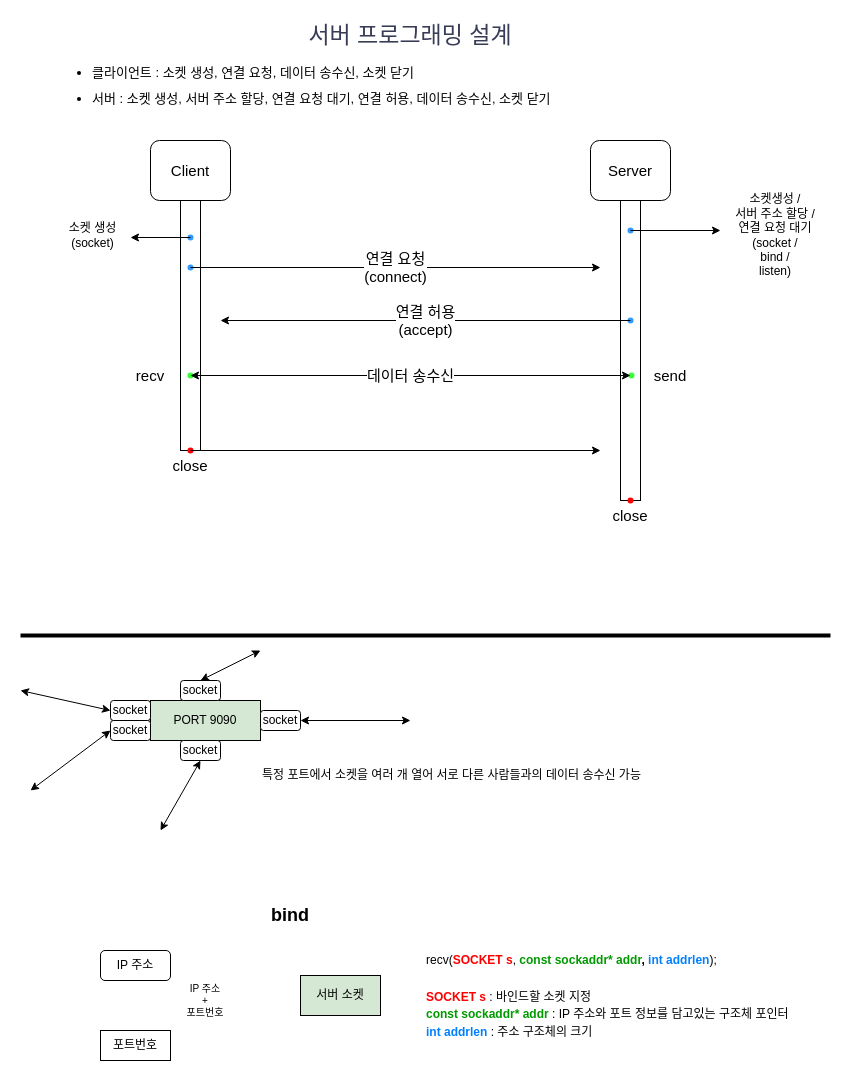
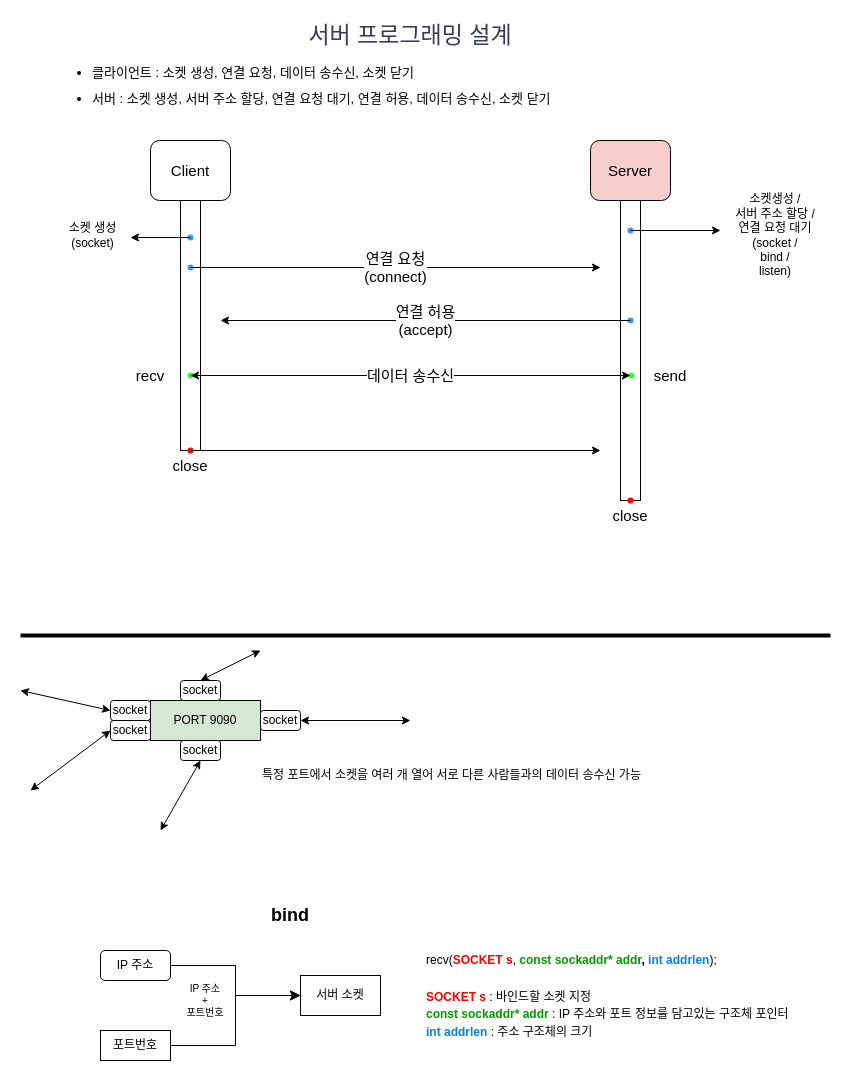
  <mxCell id="0" />
  <mxCell id="1" parent="0" />
  <mxCell id="2" value="&lt;font style=&quot;font-size: 23px;&quot;&gt;서버 프로그래밍 설계&lt;/font&gt;" style="text;strokeColor=none;align=center;fillColor=none;html=1;verticalAlign=middle;whiteSpace=wrap;rounded=0;labelBackgroundColor=none;fontColor=#393C56;fontSize=23;" parent="1" vertex="1"><mxGeometry x="250" y="20" width="320" height="30" as="geometry" /></mxCell>
  <mxCell id="3" value="" style="group;fontSize=15;" vertex="1" connectable="0" parent="1"><mxGeometry x="570" y="83" width="260" height="480" as="geometry" /></mxCell>
- <mxCell id="4" value="Server" style="rounded=1;whiteSpace=wrap;html=1;fontSize=15;" vertex="1" parent="3"><mxGeometry x="20" y="57" width="80" height="60" as="geometry" /></mxCell>
+ <mxCell id="4" value="Server" style="rounded=1;whiteSpace=wrap;html=1;fontSize=15;fillColor=#f8cecc;" vertex="1" parent="3"><mxGeometry x="20" y="57" width="80" height="60" as="geometry" /></mxCell>
  <mxCell id="5" value="" style="rounded=0;whiteSpace=wrap;html=1;fontSize=15;" vertex="1" parent="3"><mxGeometry x="50" y="117" width="20" height="300" as="geometry" /></mxCell>
  <mxCell id="6" value="" style="shape=waypoint;sketch=0;fillStyle=solid;size=6;pointerEvents=1;points=[];fillColor=#007FFF;resizable=0;rotatable=0;perimeter=centerPerimeter;snapToPoint=1;strokeColor=#3399FF;fontSize=15;" vertex="1" parent="3"><mxGeometry x="50" y="137" width="20" height="20" as="geometry" /></mxCell>
  <mxCell id="7" value="" style="shape=waypoint;sketch=0;fillStyle=solid;size=6;pointerEvents=1;points=[];fillColor=none;resizable=0;rotatable=0;perimeter=centerPerimeter;snapToPoint=1;strokeColor=#3399FF;fontSize=15;" vertex="1" parent="3"><mxGeometry x="50" y="227" width="20" height="20" as="geometry" /></mxCell>
  <mxCell id="8" value="" style="shape=waypoint;sketch=0;fillStyle=solid;size=6;pointerEvents=1;points=[];fillColor=none;resizable=0;rotatable=0;perimeter=centerPerimeter;snapToPoint=1;strokeColor=#33FF33;fontSize=15;" vertex="1" parent="3"><mxGeometry x="51" y="282" width="20" height="20" as="geometry" /></mxCell>
  <mxCell id="9" value="send" style="text;html=1;align=center;verticalAlign=middle;whiteSpace=wrap;rounded=0;fontSize=15;" vertex="1" parent="3"><mxGeometry x="70" y="277" width="60" height="30" as="geometry" /></mxCell>
  <mxCell id="10" value="" style="shape=waypoint;sketch=0;fillStyle=solid;size=6;pointerEvents=1;points=[];fillColor=none;resizable=0;rotatable=0;perimeter=centerPerimeter;snapToPoint=1;strokeColor=#FF0000;fontSize=15;" vertex="1" parent="3"><mxGeometry x="50" y="407" width="20" height="20" as="geometry" /></mxCell>
  <mxCell id="11" value="close" style="text;html=1;align=center;verticalAlign=middle;whiteSpace=wrap;rounded=0;fontSize=15;" vertex="1" parent="3"><mxGeometry x="30" y="417" width="60" height="30" as="geometry" /></mxCell>
  <mxCell id="12" value="Client" style="rounded=1;whiteSpace=wrap;html=1;fontSize=15;" vertex="1" parent="3"><mxGeometry x="-420" y="57" width="80" height="60" as="geometry" /></mxCell>
  <mxCell id="13" value="" style="rounded=0;whiteSpace=wrap;html=1;gradientColor=none;fontSize=15;" vertex="1" parent="3"><mxGeometry x="-390" y="117" width="20" height="250" as="geometry" /></mxCell>
  <mxCell id="14" value="" style="shape=waypoint;sketch=0;fillStyle=solid;size=6;pointerEvents=1;points=[];fillColor=none;resizable=0;rotatable=0;perimeter=centerPerimeter;snapToPoint=1;strokeColor=#3399FF;fontSize=15;" vertex="1" parent="3"><mxGeometry x="-390" y="174" width="20" height="20" as="geometry" /></mxCell>
  <mxCell id="15" value="" style="shape=waypoint;sketch=0;fillStyle=solid;size=6;pointerEvents=1;points=[];fillColor=none;resizable=0;rotatable=0;perimeter=centerPerimeter;snapToPoint=1;strokeColor=#33FF33;fontSize=15;" vertex="1" parent="3"><mxGeometry x="-390" y="282" width="20" height="20" as="geometry" /></mxCell>
  <mxCell id="16" value="recv" style="text;html=1;align=center;verticalAlign=middle;whiteSpace=wrap;rounded=0;fontSize=15;" vertex="1" parent="3"><mxGeometry x="-450" y="277" width="60" height="30" as="geometry" /></mxCell>
  <mxCell id="17" value="" style="shape=waypoint;sketch=0;fillStyle=solid;size=6;pointerEvents=1;points=[];fillColor=none;resizable=0;rotatable=0;perimeter=centerPerimeter;snapToPoint=1;strokeColor=#FF0000;fontSize=15;" vertex="1" parent="3"><mxGeometry x="-390" y="357" width="20" height="20" as="geometry" /></mxCell>
  <mxCell id="18" value="close" style="text;html=1;align=center;verticalAlign=middle;whiteSpace=wrap;rounded=0;fontSize=15;" vertex="1" parent="3"><mxGeometry x="-410" y="367" width="60" height="30" as="geometry" /></mxCell>
  <mxCell id="19" value="" style="shape=waypoint;sketch=0;fillStyle=solid;size=6;pointerEvents=1;points=[];fillColor=#007FFF;resizable=0;rotatable=0;perimeter=centerPerimeter;snapToPoint=1;strokeColor=#3399FF;fontSize=15;" vertex="1" parent="3"><mxGeometry x="-390" y="144" width="20" height="20" as="geometry" /></mxCell>
  <mxCell id="20" value="&lt;div style=&quot;font-size: 15px;&quot;&gt;연결 요청&lt;br style=&quot;font-size: 15px;&quot;&gt;&lt;/div&gt;&lt;div style=&quot;font-size: 15px;&quot;&gt;(connect)&lt;/div&gt;" style="endArrow=classic;html=1;rounded=0;exitX=0.45;exitY=0.65;exitDx=0;exitDy=0;exitPerimeter=0;fontSize=15;" edge="1" parent="3"><mxGeometry width="50" height="50" relative="1" as="geometry"><mxPoint x="-380" y="184" as="sourcePoint" /><mxPoint x="30" y="184" as="targetPoint" /><mxPoint as="offset" /></mxGeometry></mxCell>
  <mxCell id="21" value="연결 허용&lt;div style=&quot;font-size: 15px;&quot;&gt;(accept)&lt;/div&gt;" style="endArrow=classic;html=1;rounded=0;exitX=0.5;exitY=0.55;exitDx=0;exitDy=0;exitPerimeter=0;fontSize=15;" edge="1" parent="3" source="7"><mxGeometry width="50" height="50" relative="1" as="geometry"><mxPoint x="30" y="237" as="sourcePoint" /><mxPoint x="-350" y="237" as="targetPoint" /></mxGeometry></mxCell>
  <mxCell id="22" value="데이터 송수신" style="endArrow=classic;startArrow=classic;html=1;rounded=0;entryX=0.6;entryY=0.45;entryDx=0;entryDy=0;entryPerimeter=0;exitX=0.45;exitY=0.5;exitDx=0;exitDy=0;exitPerimeter=0;fontSize=15;" edge="1" parent="3"><mxGeometry width="50" height="50" relative="1" as="geometry"><mxPoint x="60" y="292" as="sourcePoint" /><mxPoint x="-380" y="292" as="targetPoint" /></mxGeometry></mxCell>
  <mxCell id="23" value="" style="endArrow=classic;html=1;rounded=0;exitX=0.45;exitY=0.7;exitDx=0;exitDy=0;exitPerimeter=0;fontSize=15;" edge="1" parent="3" source="6"><mxGeometry width="50" height="50" relative="1" as="geometry"><mxPoint x="20" y="257" as="sourcePoint" /><mxPoint x="150" y="147" as="targetPoint" /></mxGeometry></mxCell>
  <mxCell id="24" value="&lt;div style=&quot;font-size: 12px;&quot;&gt;소켓생성 /&lt;/div&gt;&lt;div style=&quot;font-size: 12px;&quot;&gt;서버 주소 할당 /&lt;/div&gt;&lt;div style=&quot;font-size: 12px;&quot;&gt;연결 요청 대기&lt;/div&gt;(socket /&lt;div style=&quot;font-size: 12px;&quot;&gt;bind /&lt;/div&gt;&lt;div style=&quot;font-size: 12px;&quot;&gt;listen)&lt;/div&gt;" style="text;html=1;align=center;verticalAlign=middle;whiteSpace=wrap;rounded=0;fontSize=12;" vertex="1" parent="3"><mxGeometry x="150" y="137" width="110" height="30" as="geometry" /></mxCell>
  <mxCell id="25" value="" style="endArrow=classic;html=1;rounded=0;exitX=0.5;exitY=0;exitDx=0;exitDy=0;fontSize=15;" edge="1" parent="3"><mxGeometry width="50" height="50" relative="1" as="geometry"><mxPoint x="-380" y="367" as="sourcePoint" /><mxPoint x="30" y="367" as="targetPoint" /></mxGeometry></mxCell>
  <mxCell id="26" value="&lt;div style=&quot;font-size: 12px;&quot;&gt;소켓 생성&lt;/div&gt;(socket)" style="text;html=1;align=center;verticalAlign=middle;whiteSpace=wrap;rounded=0;fontSize=12;" vertex="1" parent="3"><mxGeometry x="-520" y="137" width="85" height="30" as="geometry" /></mxCell>
  <mxCell id="27" value="" style="endArrow=classic;html=1;rounded=0;exitX=0.429;exitY=0.434;exitDx=0;exitDy=0;exitPerimeter=0;" edge="1" parent="3" source="19"><mxGeometry width="50" height="50" relative="1" as="geometry"><mxPoint x="-240" y="164" as="sourcePoint" /><mxPoint x="-440" y="154" as="targetPoint" /></mxGeometry></mxCell>
  <mxCell id="28" value="&lt;ul style=&quot;line-height: 200%; font-size: 13px;&quot;&gt;&lt;li&gt;클라이언트 : 소켓 생성, 연결 요청, 데이터 송수신, 소켓 닫기&lt;/li&gt;&lt;li&gt;서버 : 소켓 생성, 서버 주소 할당, 연결 요청 대기, 연결 허용, 데이터 송수신, 소켓 닫기&lt;/li&gt;&lt;/ul&gt;" style="text;html=1;align=left;verticalAlign=middle;whiteSpace=wrap;rounded=0;" vertex="1" parent="1"><mxGeometry x="50" y="70" width="580" height="30" as="geometry" /></mxCell>
- <mxCell id="29" value="서버 소켓" style="rounded=0;whiteSpace=wrap;html=1;fillColor=#d5e8d4;" vertex="1" parent="1"><mxGeometry x="300" y="975" width="80" height="40" as="geometry" /></mxCell>
+ <mxCell id="29" value="서버 소켓" style="rounded=0;whiteSpace=wrap;html=1;" vertex="1" parent="1"><mxGeometry x="300" y="975" width="80" height="40" as="geometry" /></mxCell>
  <mxCell id="30" value="" style="line;strokeWidth=4;html=1;perimeter=backbonePerimeter;points=[];outlineConnect=0;" vertex="1" parent="1"><mxGeometry x="20" y="630" width="810" height="10" as="geometry" /></mxCell>
  <mxCell id="31" value="IP 주소" style="whiteSpace=wrap;html=1;rounded=1;" vertex="1" parent="1"><mxGeometry x="100" y="950" width="70" height="30" as="geometry" /></mxCell>
  <mxCell id="32" value="포트번호" style="rounded=0;whiteSpace=wrap;html=1;" vertex="1" parent="1"><mxGeometry x="100" y="1030" width="70" height="30" as="geometry" /></mxCell>
  <mxCell id="33" value="bind" style="text;html=1;align=center;verticalAlign=middle;whiteSpace=wrap;rounded=0;fontStyle=1;fontSize=18;" vertex="1" parent="1"><mxGeometry x="260" y="900" width="60" height="30" as="geometry" /></mxCell>
  <mxCell id="34" value="&lt;div&gt;PORT 9090&lt;/div&gt;" style="rounded=0;whiteSpace=wrap;html=1;fillColor=#d5e8d4;" vertex="1" parent="1"><mxGeometry x="150" y="700" width="110" height="40" as="geometry" /></mxCell>
  <mxCell id="35" value="socket" style="rounded=1;whiteSpace=wrap;html=1;" vertex="1" parent="1"><mxGeometry x="110" y="700" width="40" height="20" as="geometry" /></mxCell>
  <mxCell id="36" value="socket" style="rounded=1;whiteSpace=wrap;html=1;" vertex="1" parent="1"><mxGeometry x="260" y="710" width="40" height="20" as="geometry" /></mxCell>
  <mxCell id="37" value="socket" style="rounded=1;whiteSpace=wrap;html=1;" vertex="1" parent="1"><mxGeometry x="180" y="680" width="40" height="20" as="geometry" /></mxCell>
  <mxCell id="38" value="socket" style="rounded=1;whiteSpace=wrap;html=1;" vertex="1" parent="1"><mxGeometry x="110" y="720" width="40" height="20" as="geometry" /></mxCell>
  <mxCell id="39" value="socket" style="rounded=1;whiteSpace=wrap;html=1;" vertex="1" parent="1"><mxGeometry x="180" y="740" width="40" height="20" as="geometry" /></mxCell>
  <mxCell id="40" value="" style="endArrow=classic;startArrow=classic;html=1;rounded=0;entryX=0;entryY=0.5;entryDx=0;entryDy=0;" edge="1" parent="1" target="35"><mxGeometry width="50" height="50" relative="1" as="geometry"><mxPoint x="20" y="690" as="sourcePoint" /><mxPoint x="410" y="820" as="targetPoint" /></mxGeometry></mxCell>
  <mxCell id="41" value="" style="endArrow=classic;startArrow=classic;html=1;rounded=0;exitX=1;exitY=0.5;exitDx=0;exitDy=0;" edge="1" parent="1" source="36"><mxGeometry width="50" height="50" relative="1" as="geometry"><mxPoint x="300" y="740" as="sourcePoint" /><mxPoint x="410" y="720" as="targetPoint" /></mxGeometry></mxCell>
  <mxCell id="42" value="" style="endArrow=classic;startArrow=classic;html=1;rounded=0;entryX=0.5;entryY=1;entryDx=0;entryDy=0;" edge="1" parent="1" target="39"><mxGeometry width="50" height="50" relative="1" as="geometry"><mxPoint x="160" y="830" as="sourcePoint" /><mxPoint x="140" y="740" as="targetPoint" /></mxGeometry></mxCell>
  <mxCell id="43" value="" style="endArrow=classic;startArrow=classic;html=1;rounded=0;exitX=0.5;exitY=0;exitDx=0;exitDy=0;" edge="1" parent="1" source="37"><mxGeometry width="50" height="50" relative="1" as="geometry"><mxPoint x="60" y="730" as="sourcePoint" /><mxPoint x="260" y="650" as="targetPoint" /></mxGeometry></mxCell>
  <mxCell id="44" value="" style="endArrow=classic;startArrow=classic;html=1;rounded=0;entryX=0;entryY=0.5;entryDx=0;entryDy=0;" edge="1" parent="1" target="38"><mxGeometry width="50" height="50" relative="1" as="geometry"><mxPoint x="30" y="790" as="sourcePoint" /><mxPoint x="160" y="760" as="targetPoint" /></mxGeometry></mxCell>
  <mxCell id="45" value="특정 포트에서 소켓을 여러 개 열어 서로 다른 사람들과의 데이터 송수신 가능" style="text;html=1;align=left;verticalAlign=middle;whiteSpace=wrap;rounded=0;" vertex="1" parent="1"><mxGeometry x="260" y="760" width="420" height="30" as="geometry" /></mxCell>
+ <mxCell id="46" value="" style="edgeStyle=elbowEdgeStyle;elbow=horizontal;endArrow=classic;html=1;curved=0;rounded=0;endSize=8;startSize=8;exitX=1;exitY=0.5;exitDx=0;exitDy=0;entryX=0;entryY=0.5;entryDx=0;entryDy=0;" edge="1" parent="1" source="32" target="29"><mxGeometry width="50" height="50" relative="1" as="geometry"><mxPoint x="360" y="1070" as="sourcePoint" /><mxPoint x="410" y="1020" as="targetPoint" /></mxGeometry></mxCell>
+ <mxCell id="47" value="" style="edgeStyle=elbowEdgeStyle;elbow=horizontal;endArrow=classic;html=1;curved=0;rounded=0;endSize=8;startSize=8;exitX=1;exitY=0.5;exitDx=0;exitDy=0;entryX=0;entryY=0.5;entryDx=0;entryDy=0;" edge="1" parent="1" source="31" target="29"><mxGeometry width="50" height="50" relative="1" as="geometry"><mxPoint x="360" y="1070" as="sourcePoint" /><mxPoint x="410" y="1020" as="targetPoint" /></mxGeometry></mxCell>
  <mxCell id="48" value="IP 주소&lt;div&gt;+&lt;/div&gt;&lt;div&gt;포트번호&lt;/div&gt;" style="text;html=1;align=center;verticalAlign=middle;whiteSpace=wrap;rounded=0;fontSize=10;" vertex="1" parent="1"><mxGeometry x="170" y="985" width="70" height="30" as="geometry" /></mxCell>
  <mxCell id="49" value="&lt;b&gt;&lt;font color=&quot;#ff0000&quot;&gt;SOCKET s&lt;/font&gt;&lt;/b&gt; : 바인드할 소켓 지정&lt;div style=&quot;line-height: 150%;&quot;&gt;&lt;b&gt;&lt;font color=&quot;#009900&quot;&gt;const sockaddr* addr&lt;/font&gt;&lt;/b&gt; : IP 주소와 포트 정보를 담고있는 구조체 포인터&lt;/div&gt;&lt;div style=&quot;line-height: 150%;&quot;&gt;&lt;b&gt;&lt;font color=&quot;#007fff&quot;&gt;int addrlen&lt;/font&gt;&lt;/b&gt; : 주소 구조체의 크기&lt;/div&gt;" style="text;html=1;align=left;verticalAlign=middle;whiteSpace=wrap;rounded=0;" vertex="1" parent="1"><mxGeometry x="424" y="1000" width="396" height="30" as="geometry" /></mxCell>
  <mxCell id="50" value="recv(&lt;b&gt;&lt;font color=&quot;#ff0000&quot;&gt;SOCKET s&lt;/font&gt;&lt;/b&gt;, &lt;font color=&quot;#009900&quot;&gt;&lt;b style=&quot;&quot;&gt;const sockaddr*&lt;/b&gt; &lt;/font&gt;&lt;b&gt;&lt;font color=&quot;#009900&quot;&gt;addr&lt;/font&gt;, &lt;font color=&quot;#007fff&quot;&gt;int addrlen&lt;/font&gt;&lt;/b&gt;);" style="text;html=1;align=left;verticalAlign=middle;whiteSpace=wrap;rounded=0;" vertex="1" parent="1"><mxGeometry x="424" y="945" width="360" height="30" as="geometry" /></mxCell>
